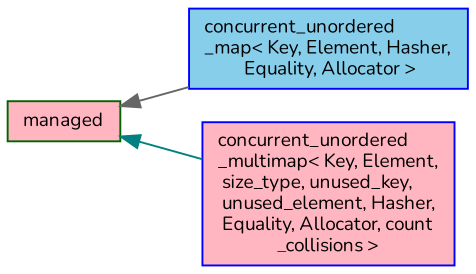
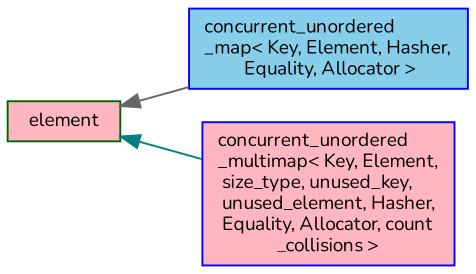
  digraph {
    rankdir=LR
    fontname=Nunito
    node [color=blue fillcolor=lightpink fontname=Nunito fontsize=10 shape=record style=filled]
    edge [dir=back fontname=Nunito fontsize=10 labelfontname=Helvetica labelfontsize=10 style=solid]
-   n1 [color=darkgreen fontcolor=black height=0.2 label=managed width=0.4]
+   n1 [color=darkgreen fontcolor=black height=0.2 label=element width=0.4]
    n2 [fillcolor=skyblue height=0.2 label="concurrent_unordered\l_map\< Key, Element, Hasher,\l Equality, Allocator \>" width=0.4]
    n3 [height=0.2 label="concurrent_unordered\l_multimap\< Key, Element,\l size_type, unused_key,\l unused_element, Hasher,\l Equality, Allocator, count\l_collisions \>" width=0.4]
    n1 -> n2 [color=gray40]
    n1 -> n3 [color=teal]
  }
